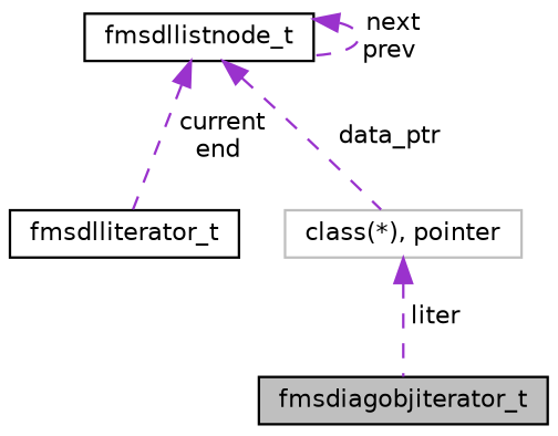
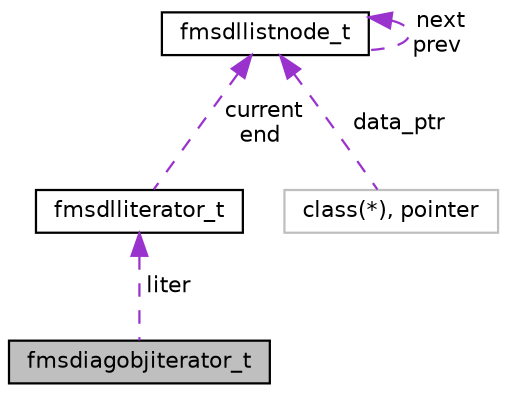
  digraph {
    node [color=black fillcolor=white fontname=Helvetica fontsize=10 shape=record style=filled]
    edge [color=darkorchid3 dir=back fontname=Helvetica fontsize=10 labelfontname=Helvetica labelfontsize=10 style=dashed]
    n1 [fillcolor=grey75 fontcolor=black height=0.2 label=fmsdiagobjiterator_t width=0.4]
    n2 [height=0.2 label=fmsdlliterator_t width=0.4]
    n3 [height=0.2 label=fmsdllistnode_t width=0.4]
    n4 [color=grey75 height=0.2 label="class(*), pointer" width=0.4]
-   n4 -> n1 [label=" liter"]
+   n2 -> n1 [label=" liter"]
    n3 -> n2 [label=" current\nend"]
    n3 -> n3 [label=" next\nprev"]
    n3 -> n4 [label=" data_ptr"]
  }
